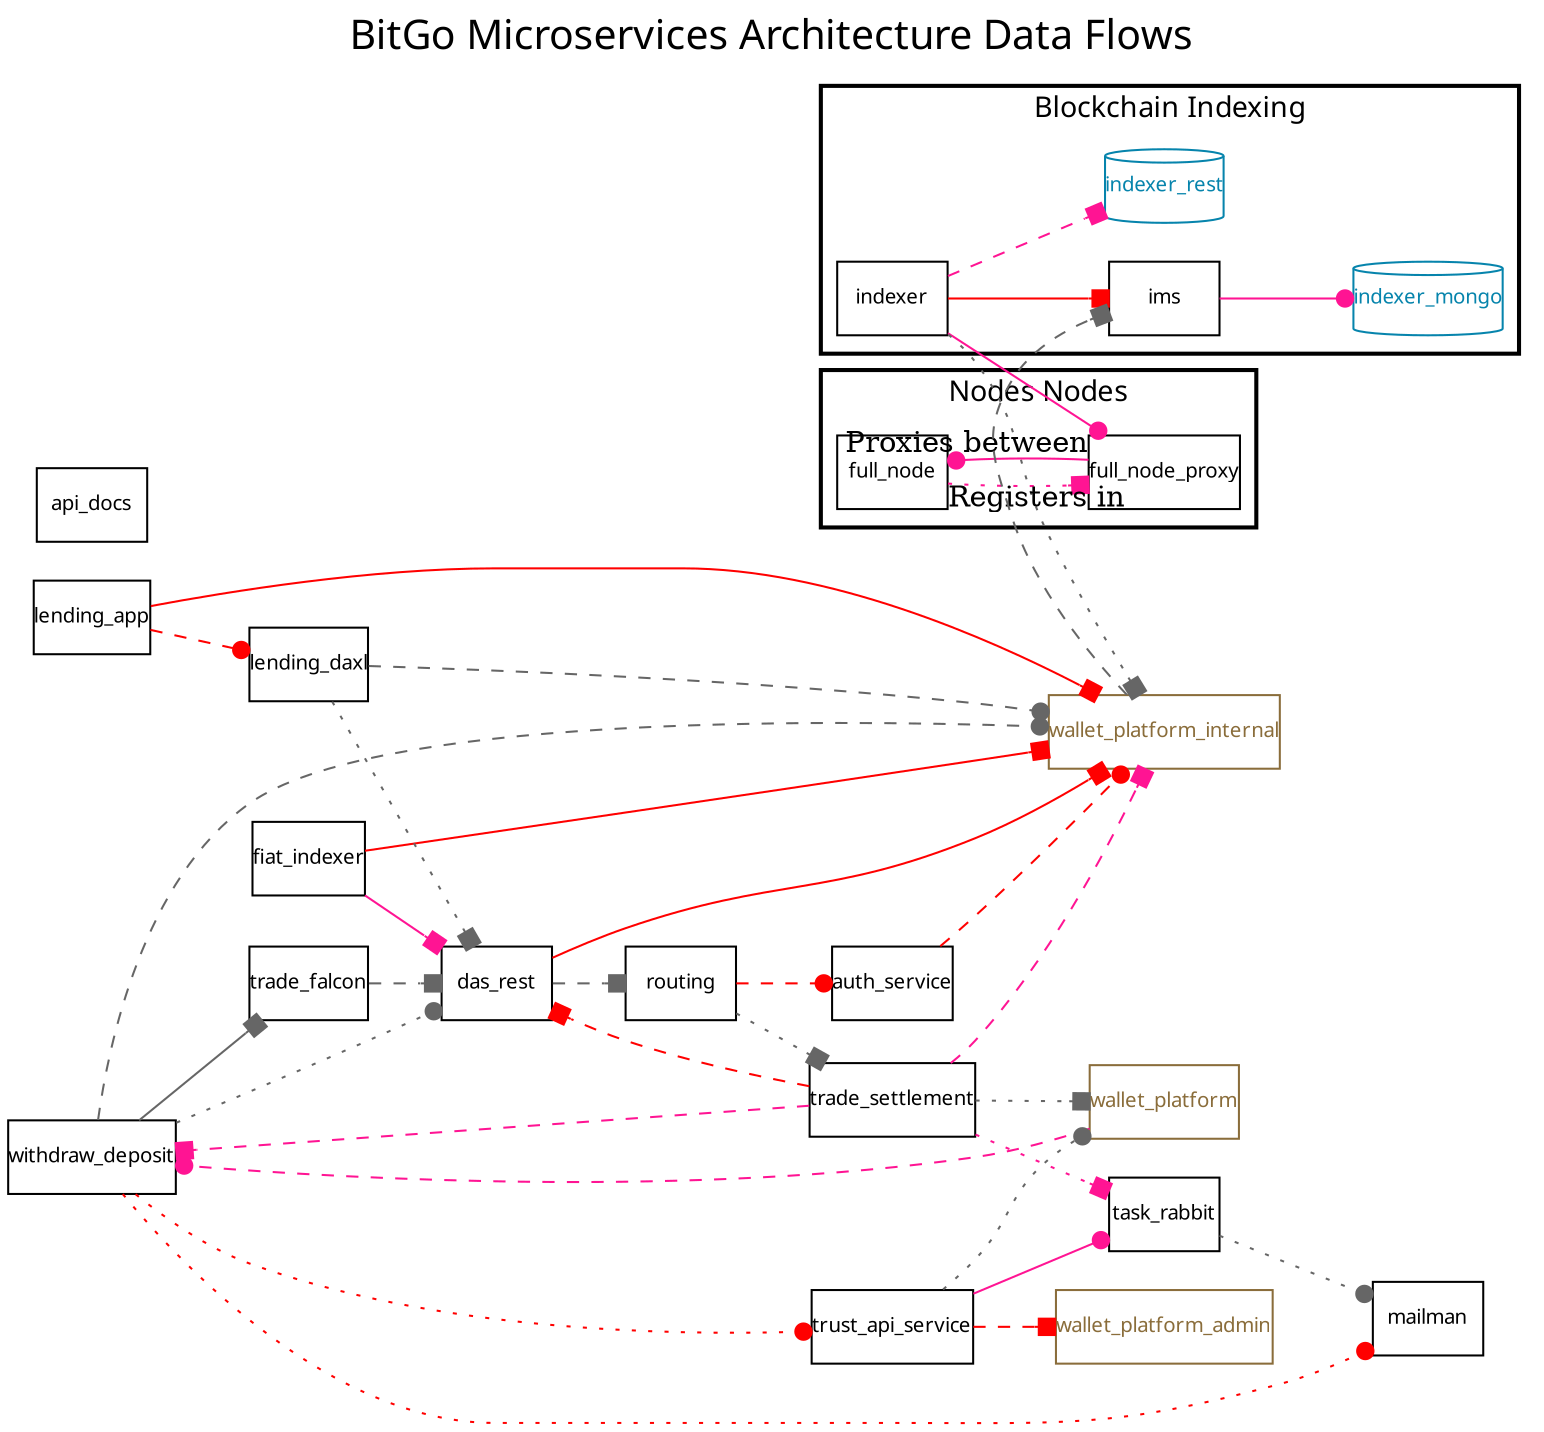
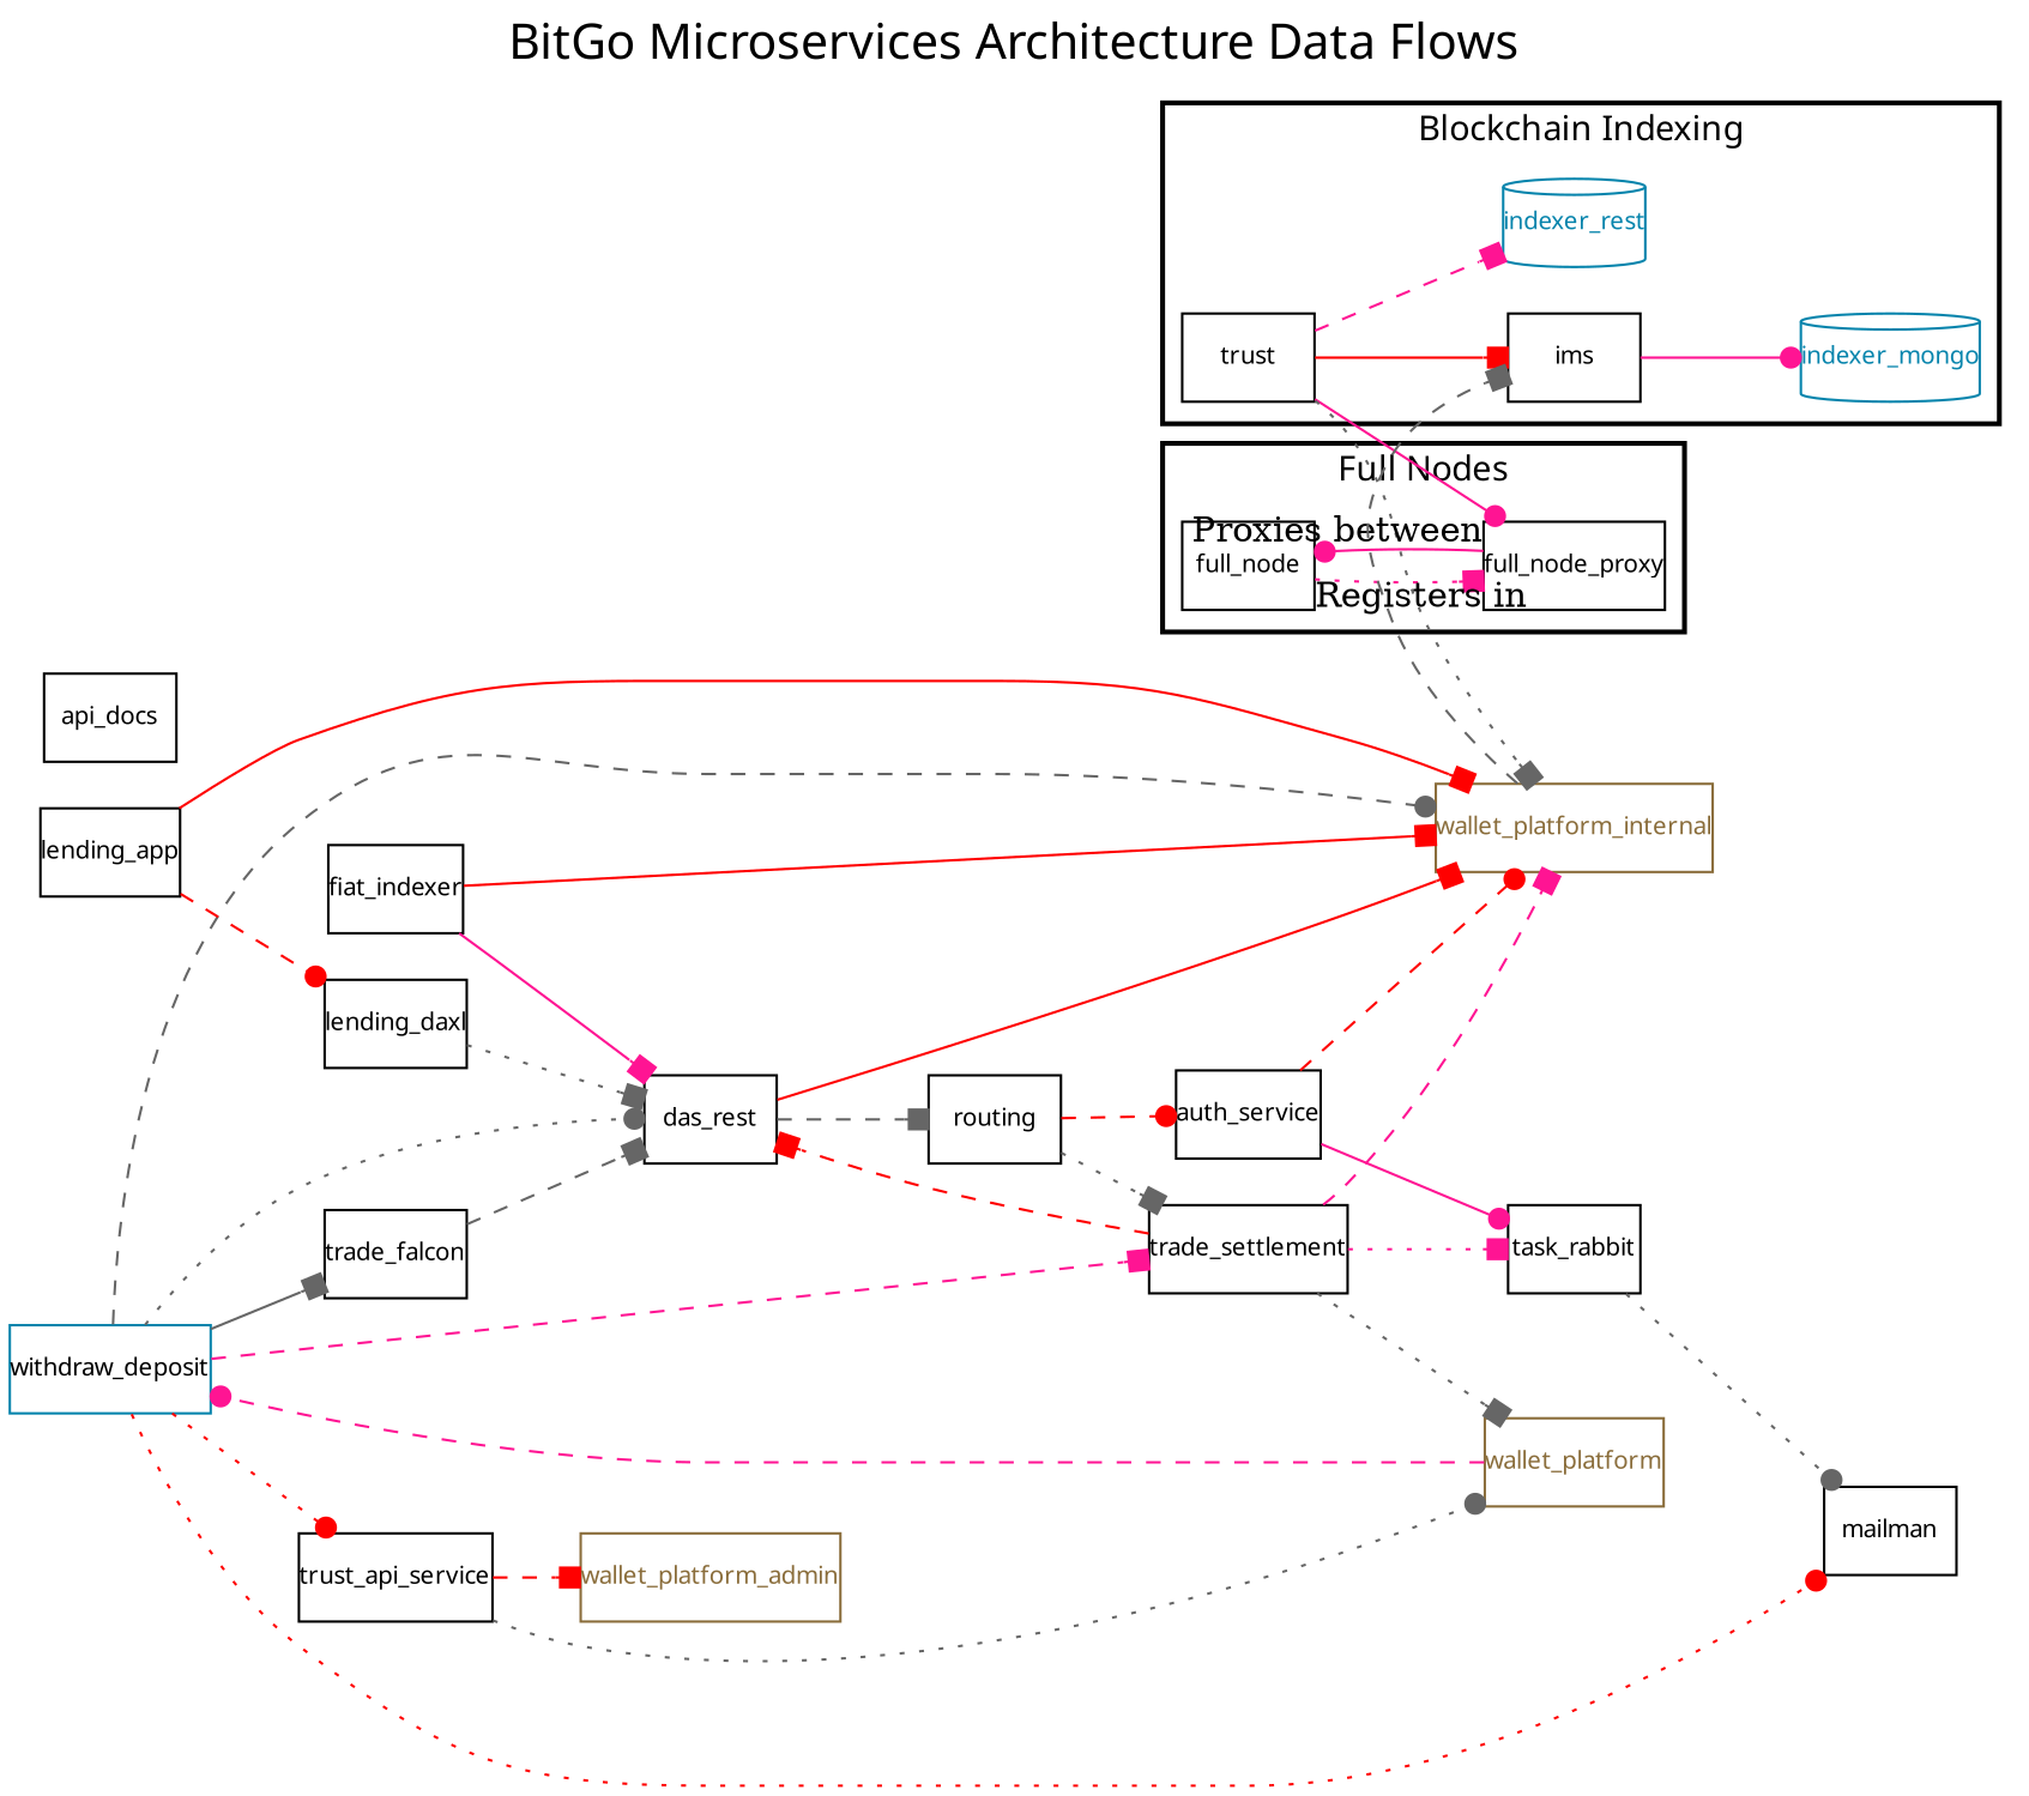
  digraph {
    compound=true
    fontname=Verdana
    fontsize=20
    label="BitGo Microservices Architecture Data Flows"
    labelloc=top
    rankdir=LR
    node [fontname=Verdana fontsize=10 margin=0 shape=record]
    edge [arrowhead=box color=gray40 style=dashed]
    ims
-   indexer
+   indexer [label=trust]
    indexer_mongo [color="#0684AC" fontcolor="#0684AC" shape=cylinder]
    n4 [color="#0684AC" fontcolor="#0684AC" label=indexer_rest shape=cylinder]
    full_node
    full_node_proxy
    wallet_platform_internal [color="#8A6D3B" fontcolor="#8A6D3B"]
    api_docs
    wallet_platform [color="#8A6D3B" fontcolor="#8A6D3B"]
-   withdraw_deposit
+   withdraw_deposit [color="#0684AC"]
    auth_service
    das_rest
    routing
    fiat_indexer
    lending_app
    lending_daxl
    trade_settlement
    task_rabbit
    mailman
    trade_falcon
    trust_api_service
    wallet_platform_admin [color="#8A6D3B" fontcolor="#8A6D3B"]
    subgraph cluster_1 {
      color=black
      fontsize=14
      label="Blockchain Indexing"
      penwidth=2
      ims
      indexer
      indexer_mongo
      n4
    }
    subgraph cluster_2 {
      color=black
      fontsize=14
-     label="Nodes Nodes"
+     label="Full Nodes"
      penwidth=2
      full_node
      full_node_proxy
    }
    ims -> indexer_mongo [arrowhead=dot color=deeppink style=solid]
    indexer -> ims [color=red style=solid]
    indexer -> n4 [color=deeppink]
    indexer -> full_node_proxy [arrowhead=dot color=deeppink style=solid]
    indexer -> wallet_platform_internal [style=dotted]
    full_node -> full_node_proxy [color=deeppink style=dotted taillabel="Registers in"]
    full_node_proxy -> full_node [arrowhead=dot color=deeppink style=solid taillabel="Proxies between"]
    wallet_platform_internal -> ims
    wallet_platform -> withdraw_deposit [arrowhead=dot color=deeppink]
    withdraw_deposit -> wallet_platform_internal [arrowhead=dot]
    withdraw_deposit -> das_rest [arrowhead=dot style=dotted]
    withdraw_deposit -> mailman [arrowhead=dot color=red style=dotted]
    withdraw_deposit -> trade_falcon [style=solid]
    withdraw_deposit -> trust_api_service [arrowhead=dot color=red style=dotted]
    auth_service -> wallet_platform_internal [arrowhead=dot color=red]
    das_rest -> wallet_platform_internal [color=red style=solid]
    das_rest -> routing
    routing -> auth_service [arrowhead=dot color=red]
    routing -> trade_settlement [style=dotted]
    fiat_indexer -> wallet_platform_internal [color=red style=solid]
    fiat_indexer -> das_rest [color=deeppink style=solid]
    lending_app -> wallet_platform_internal [color=red style=solid]
    lending_app -> lending_daxl [arrowhead=dot color=red]
-   lending_daxl -> wallet_platform_internal [arrowhead=dot]
    lending_daxl -> das_rest [style=dotted]
    trade_settlement -> wallet_platform_internal [color=deeppink]
    trade_settlement -> wallet_platform [style=dotted]
-   trade_settlement -> withdraw_deposit [color=deeppink]
+   withdraw_deposit -> trade_settlement [color=deeppink]
    trade_settlement -> das_rest [color=red]
    trade_settlement -> task_rabbit [color=deeppink style=dotted]
    task_rabbit -> mailman [arrowhead=dot style=dotted]
    trade_falcon -> das_rest
    trust_api_service -> wallet_platform [arrowhead=dot style=dotted]
-   trust_api_service -> task_rabbit [arrowhead=dot color=deeppink style=solid]
+   auth_service -> task_rabbit [arrowhead=dot color=deeppink style=solid]
    trust_api_service -> wallet_platform_admin [color=red]
  }
